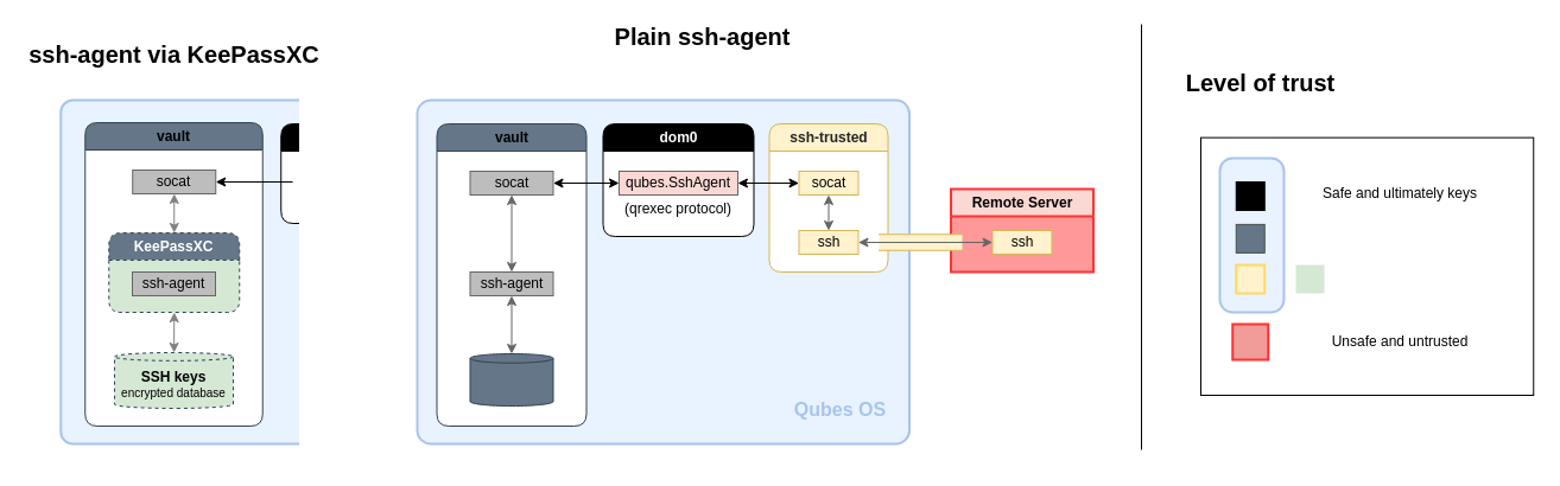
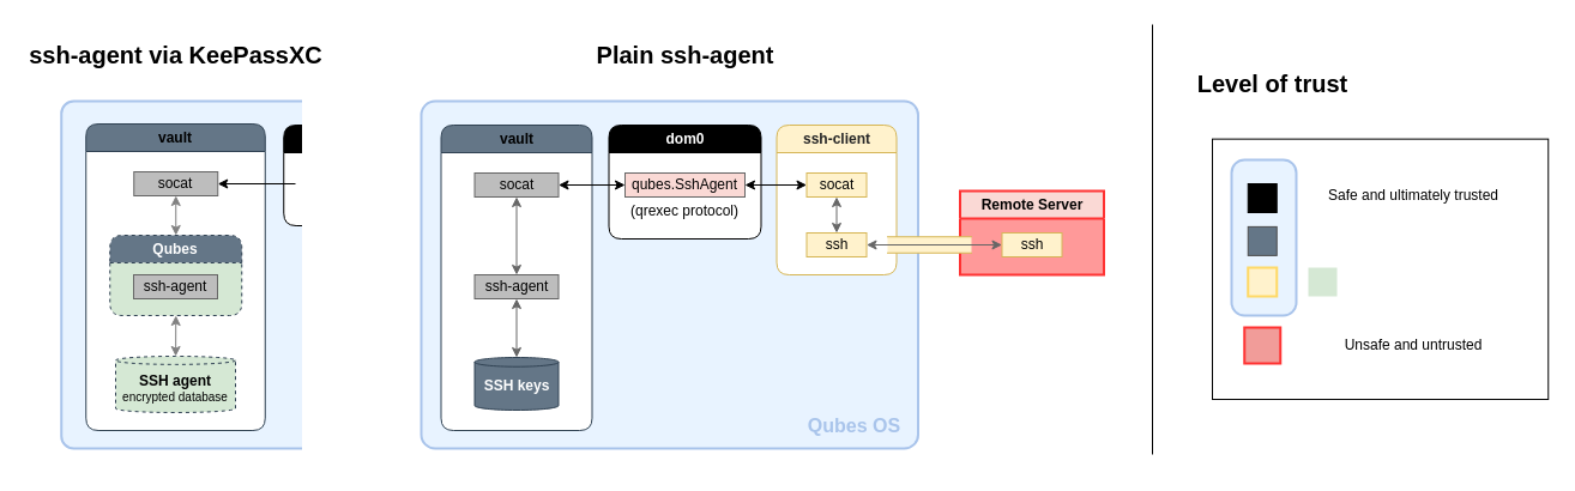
  <mxCell id="0" />
  <mxCell id="1" parent="0" />
  <mxCell id="2" value="" style="rounded=1;whiteSpace=wrap;html=1;shadow=0;glass=0;sketch=0;strokeWidth=2;arcSize=4;fillColor=#E8F3FF;strokeColor=#A9C4EB;" parent="1" vertex="1"><mxGeometry x="50.75" y="84" width="259.25" height="290" as="geometry" /></mxCell>
  <mxCell id="3" value="vault" style="swimlane;whiteSpace=wrap;html=1;rounded=1;shadow=0;glass=0;comic=0;startSize=23;swimlaneFillColor=#ffffff;fillColor=#647687;strokeColor=#314354;" parent="1" vertex="1"><mxGeometry x="71.25" y="103" width="149.5" height="256" as="geometry"><mxRectangle x="878" y="40" width="170" height="23" as="alternateBounds" /></mxGeometry></mxCell>
  <mxCell id="4" value="" style="endArrow=classic;startArrow=classic;html=1;entryX=0.5;entryY=1;entryDx=0;entryDy=0;fillColor=#f5f5f5;noLabel=1;fontColor=none;strokeColor=#808080;exitX=0.5;exitY=0;exitDx=0;exitDy=0;" parent="3" source="5" target="7" edge="1"><mxGeometry width="50" height="50" relative="1" as="geometry"><mxPoint x="74.75" y="87" as="sourcePoint" /><mxPoint x="138" y="70" as="targetPoint" /></mxGeometry></mxCell>
- <mxCell id="5" value="KeePassXC" style="swimlane;whiteSpace=wrap;html=1;rounded=1;shadow=0;glass=0;comic=0;startSize=23;swimlaneFillColor=#D5E8D4;dashed=1;fillColor=#647687;strokeWidth=1;strokeColor=#314354;fontColor=#FFFFFF;" parent="3" vertex="1"><mxGeometry x="20" y="93" width="110" height="67" as="geometry"><mxRectangle x="878" y="40" width="170" height="23" as="alternateBounds" /></mxGeometry></mxCell>
+ <mxCell id="5" value="Qubes" style="swimlane;whiteSpace=wrap;html=1;rounded=1;shadow=0;glass=0;comic=0;startSize=23;swimlaneFillColor=#D5E8D4;dashed=1;fillColor=#647687;strokeWidth=1;strokeColor=#314354;fontColor=#FFFFFF;" parent="3" vertex="1"><mxGeometry x="20" y="93" width="110" height="67" as="geometry"><mxRectangle x="878" y="40" width="170" height="23" as="alternateBounds" /></mxGeometry></mxCell>
  <mxCell id="6" value="ssh-agent" style="rounded=0;whiteSpace=wrap;html=1;glass=0;comic=0;strokeWidth=1;fillColor=#BDBDBD;strokeColor=#666666;" parent="5" vertex="1"><mxGeometry x="19.75" y="33" width="70" height="20" as="geometry" /></mxCell>
  <mxCell id="7" value="socat" style="rounded=0;whiteSpace=wrap;html=1;glass=0;comic=0;strokeWidth=1;fillColor=#BDBDBD;strokeColor=#666666;" parent="3" vertex="1"><mxGeometry x="40" y="40" width="70" height="20" as="geometry" /></mxCell>
  <mxCell id="8" value="" style="shape=cylinder3;whiteSpace=wrap;html=1;boundedLbl=1;backgroundOutline=1;size=3.429;rounded=0;glass=0;comic=0;strokeWidth=1;fillColor=#d5e8d4;noLabel=1;fontColor=none;strokeColor=#314354;dashed=1;" parent="3" vertex="1"><mxGeometry x="24.75" y="194" width="100" height="47" as="geometry" /></mxCell>
  <mxCell id="9" value="" style="endArrow=classic;startArrow=classic;html=1;fillColor=#f5f5f5;noLabel=1;fontColor=none;strokeColor=#808080;entryX=0.5;entryY=1;entryDx=0;entryDy=0;" parent="3" source="8" target="5" edge="1"><mxGeometry width="50" height="50" relative="1" as="geometry"><mxPoint x="277" y="53" as="sourcePoint" /><mxPoint x="99.75" y="176" as="targetPoint" /><Array as="points" /></mxGeometry></mxCell>
- <mxCell id="10" value="&lt;div style=&quot;font-size: 11px&quot;&gt;&lt;font size=&quot;1&quot;&gt;&lt;b&gt;&lt;font style=&quot;font-size: 12px&quot; face=&quot;Helvetica&quot;&gt;SSH keys&lt;/font&gt;&lt;/b&gt;&lt;/font&gt;&lt;/div&gt;&lt;div style=&quot;font-size: 10px&quot;&gt;&lt;font style=&quot;font-size: 10px&quot; face=&quot;Helvetica&quot;&gt;encrypted database&lt;br&gt;&lt;/font&gt;&lt;/div&gt;" style="text;html=1;strokeColor=none;fillColor=none;align=center;verticalAlign=middle;whiteSpace=wrap;rounded=0;glass=0;comic=0;" parent="3" vertex="1"><mxGeometry x="29.62" y="201" width="90.25" height="40" as="geometry" /></mxCell>
+ <mxCell id="10" value="&lt;div style=&quot;font-size: 11px&quot;&gt;&lt;font size=&quot;1&quot;&gt;&lt;b&gt;&lt;font style=&quot;font-size: 12px&quot; face=&quot;Helvetica&quot;&gt;SSH agent&lt;/font&gt;&lt;/b&gt;&lt;/font&gt;&lt;/div&gt;&lt;div style=&quot;font-size: 10px&quot;&gt;&lt;font style=&quot;font-size: 10px&quot; face=&quot;Helvetica&quot;&gt;encrypted database&lt;br&gt;&lt;/font&gt;&lt;/div&gt;" style="text;html=1;strokeColor=none;fillColor=none;align=center;verticalAlign=middle;whiteSpace=wrap;rounded=0;glass=0;comic=0;" parent="3" vertex="1"><mxGeometry x="29.62" y="201" width="90.25" height="40" as="geometry" /></mxCell>
  <mxCell id="11" value="&lt;div&gt;&lt;b&gt;&lt;font style=&quot;font-size: 20px&quot;&gt;ssh-agent via KeePassXC&lt;/font&gt;&lt;/b&gt;&lt;/div&gt;" style="text;html=1;strokeColor=none;fillColor=none;align=center;verticalAlign=middle;whiteSpace=wrap;rounded=0;" parent="1" vertex="1"><mxGeometry x="20.5" y="20" width="251" height="50" as="geometry" /></mxCell>
  <mxCell id="12" value="" style="rounded=1;whiteSpace=wrap;html=1;shadow=0;glass=0;sketch=0;strokeWidth=2;arcSize=4;fillColor=#E8F3FF;strokeColor=#A9C4EB;" parent="1" vertex="1"><mxGeometry x="351" y="84" width="414.5" height="290" as="geometry" /></mxCell>
  <mxCell id="13" value="vault" style="swimlane;whiteSpace=wrap;html=1;rounded=1;shadow=0;glass=0;comic=0;startSize=23;swimlaneFillColor=#ffffff;fillColor=#647687;strokeColor=#314354;" parent="1" vertex="1"><mxGeometry x="367.5" y="104" width="126" height="255" as="geometry" /></mxCell>
  <mxCell id="14" value="" style="swimlane;whiteSpace=wrap;html=1;rounded=1;shadow=0;glass=0;comic=0;startSize=23;swimlaneFillColor=#ffffff;fillColor=#000000;" parent="13" vertex="1"><mxGeometry x="-131.25" width="59.25" height="84" as="geometry"><mxRectangle x="337" y="40" width="120" height="23" as="alternateBounds" /></mxGeometry></mxCell>
  <mxCell id="15" value="" style="rounded=0;whiteSpace=wrap;html=1;shadow=0;glass=0;sketch=0;strokeWidth=2;strokeColor=#FFFFFF;" parent="13" vertex="1"><mxGeometry x="-115" y="-46.5" width="65" height="330" as="geometry" /></mxCell>
  <mxCell id="16" value="" style="shape=cylinder3;whiteSpace=wrap;html=1;boundedLbl=1;backgroundOutline=1;size=3.857;rounded=0;glass=0;comic=0;strokeColor=#314354;strokeWidth=1;fillColor=#647687;fontColor=#ffffff;" parent="13" vertex="1"><mxGeometry x="28" y="194" width="70" height="44" as="geometry" /></mxCell>
  <mxCell id="17" value="socat" style="rounded=0;whiteSpace=wrap;html=1;glass=0;comic=0;strokeWidth=1;fillColor=#BDBDBD;strokeColor=#666666;" parent="13" vertex="1"><mxGeometry x="28" y="40" width="70" height="20" as="geometry" /></mxCell>
  <mxCell id="18" value="ssh-agent" style="rounded=0;whiteSpace=wrap;html=1;glass=0;comic=0;strokeWidth=1;fillColor=#BDBDBD;strokeColor=#666666;" parent="13" vertex="1"><mxGeometry x="28" y="125" width="70" height="20" as="geometry" /></mxCell>
  <mxCell id="19" value="" style="endArrow=classic;startArrow=classic;html=1;entryX=0.5;entryY=1;entryDx=0;entryDy=0;strokeColor=#666666;" parent="13" source="16" target="18" edge="1"><mxGeometry width="50" height="50" relative="1" as="geometry"><mxPoint x="70" y="220" as="sourcePoint" /><mxPoint x="120" y="170" as="targetPoint" /></mxGeometry></mxCell>
+ <mxCell id="20" value="&lt;div&gt;&lt;b&gt;SSH keys&lt;/b&gt;&lt;/div&gt;" style="text;html=1;strokeColor=none;fillColor=none;align=center;verticalAlign=middle;whiteSpace=wrap;rounded=0;glass=0;comic=0;fontColor=#FFFFFF;" parent="13" vertex="1"><mxGeometry x="28" y="208" width="70" height="20" as="geometry" /></mxCell>
  <mxCell id="21" value="" style="endArrow=classic;startArrow=classic;html=1;strokeColor=#666666;exitX=0.5;exitY=0;exitDx=0;exitDy=0;" parent="13" source="18" edge="1"><mxGeometry width="50" height="50" relative="1" as="geometry"><mxPoint x="-32.5" y="150" as="sourcePoint" /><mxPoint x="63" y="60" as="targetPoint" /></mxGeometry></mxCell>
- <mxCell id="22" value="&lt;font color=&quot;#262626&quot;&gt;ssh-trusted&lt;/font&gt;" style="swimlane;whiteSpace=wrap;html=1;rounded=1;shadow=0;glass=0;comic=0;strokeColor=#d6b656;fillColor=#fff2cc;startSize=23;swimlaneFillColor=#ffffff;" parent="1" vertex="1"><mxGeometry x="647.5" y="104" width="100" height="125" as="geometry"><mxRectangle x="337" y="40" width="120" height="23" as="alternateBounds" /></mxGeometry></mxCell>
+ <mxCell id="22" value="&lt;font color=&quot;#262626&quot;&gt;ssh-client&lt;/font&gt;" style="swimlane;whiteSpace=wrap;html=1;rounded=1;shadow=0;glass=0;comic=0;strokeColor=#d6b656;fillColor=#fff2cc;startSize=23;swimlaneFillColor=#ffffff;" parent="1" vertex="1"><mxGeometry x="647.5" y="104" width="100" height="125" as="geometry"><mxRectangle x="337" y="40" width="120" height="23" as="alternateBounds" /></mxGeometry></mxCell>
  <mxCell id="23" value="socat" style="rounded=0;whiteSpace=wrap;html=1;glass=0;comic=0;strokeWidth=1;fillColor=#fff2cc;strokeColor=#d6b656;" parent="22" vertex="1"><mxGeometry x="25" y="40" width="50" height="20" as="geometry" /></mxCell>
  <mxCell id="24" value="ssh" style="rounded=0;whiteSpace=wrap;html=1;glass=0;comic=0;strokeWidth=1;fillColor=#fff2cc;strokeColor=#d6b656;" parent="22" vertex="1"><mxGeometry x="25" y="90" width="50" height="20" as="geometry" /></mxCell>
  <mxCell id="25" value="" style="endArrow=classic;startArrow=classic;html=1;strokeColor=#666666;entryX=0.5;entryY=1;entryDx=0;entryDy=0;exitX=0.5;exitY=0;exitDx=0;exitDy=0;" parent="22" source="24" target="23" edge="1"><mxGeometry width="50" height="50" relative="1" as="geometry"><mxPoint x="74" y="90" as="sourcePoint" /><mxPoint x="74.06" y="60.3" as="targetPoint" /></mxGeometry></mxCell>
- <mxCell id="26" value="&lt;div style=&quot;font-size: 20px&quot;&gt;&lt;b&gt;&lt;font style=&quot;font-size: 20px&quot;&gt;Plain ssh-agent&lt;/font&gt;&lt;/b&gt;&lt;/div&gt;" style="text;html=1;strokeColor=none;fillColor=none;align=center;verticalAlign=middle;whiteSpace=wrap;rounded=0;" parent="1" vertex="1"><mxGeometry x="475.5" y="10" width="231" height="40" as="geometry" /></mxCell>
+ <mxCell id="26" value="&lt;div style=&quot;font-size: 20px&quot;&gt;&lt;b&gt;&lt;font style=&quot;font-size: 20px&quot;&gt;Plain ssh-agent&lt;/font&gt;&lt;/b&gt;&lt;/div&gt;" style="text;html=1;strokeColor=none;fillColor=none;align=center;verticalAlign=middle;whiteSpace=wrap;rounded=0;" parent="1" vertex="1"><mxGeometry x="455.5" y="25" width="231" height="40" as="geometry" /></mxCell>
  <mxCell id="27" value="Remote Server" style="swimlane;whiteSpace=wrap;html=1;rounded=0;shadow=0;glass=0;comic=0;startSize=23;swimlaneFillColor=#FF9999;sketch=0;arcSize=18;swimlaneLine=1;strokeWidth=2;fillColor=#fad9d5;strokeColor=#FF3333;" parent="1" vertex="1"><mxGeometry x="800.5" y="159" width="120" height="70" as="geometry"><mxRectangle x="337" y="40" width="120" height="23" as="alternateBounds" /></mxGeometry></mxCell>
  <mxCell id="28" value="ssh" style="rounded=0;whiteSpace=wrap;html=1;glass=0;comic=0;strokeWidth=1;fillColor=#fff2cc;strokeColor=#d6b656;" parent="27" vertex="1"><mxGeometry x="35" y="35" width="50" height="20" as="geometry" /></mxCell>
  <mxCell id="29" value="&lt;div&gt;&lt;font color=&quot;#FFFFFF&quot;&gt;dom0&lt;/font&gt;&lt;/div&gt;" style="swimlane;whiteSpace=wrap;html=1;rounded=1;shadow=0;glass=0;comic=0;startSize=23;swimlaneFillColor=#ffffff;fillColor=#000000;" parent="1" vertex="1"><mxGeometry x="507.5" y="104" width="127" height="95" as="geometry"><mxRectangle x="337" y="40" width="120" height="23" as="alternateBounds" /></mxGeometry></mxCell>
  <mxCell id="30" value="qubes.SshAgent" style="rounded=0;whiteSpace=wrap;html=1;glass=0;comic=0;strokeWidth=1;fillColor=#fad9d5;strokeColor=#666666;" parent="29" vertex="1"><mxGeometry x="13.5" y="40" width="100" height="20" as="geometry" /></mxCell>
  <mxCell id="31" value="&lt;div&gt;&lt;font style=&quot;font-size: 12px&quot;&gt;(qrexec protocol)&lt;/font&gt;&lt;/div&gt;" style="text;html=1;strokeColor=none;fillColor=none;align=center;verticalAlign=middle;whiteSpace=wrap;rounded=0;glass=0;comic=0;" parent="29" vertex="1"><mxGeometry x="12.75" y="62" width="101.5" height="20" as="geometry" /></mxCell>
  <mxCell id="32" value="" style="endArrow=classic;startArrow=classic;html=1;entryX=0;entryY=0.5;entryDx=0;entryDy=0;exitX=1;exitY=0.5;exitDx=0;exitDy=0;" parent="1" source="17" target="30" edge="1"><mxGeometry width="50" height="50" relative="1" as="geometry"><mxPoint x="465.5" y="144" as="sourcePoint" /><mxPoint x="631" y="154" as="targetPoint" /></mxGeometry></mxCell>
  <mxCell id="33" value="" style="endArrow=classic;startArrow=classic;html=1;entryX=0;entryY=0.5;entryDx=0;entryDy=0;exitX=1;exitY=0.5;exitDx=0;exitDy=0;" parent="1" source="30" target="23" edge="1"><mxGeometry width="50" height="50" relative="1" as="geometry"><mxPoint x="475.5" y="154" as="sourcePoint" /><mxPoint x="531" y="154" as="targetPoint" /></mxGeometry></mxCell>
  <mxCell id="34" value="" style="shape=partialRectangle;whiteSpace=wrap;html=1;left=0;right=0;fillColor=#fff2cc;rounded=1;shadow=0;glass=0;sketch=0;strokeColor=#d6b656;" parent="1" vertex="1"><mxGeometry x="740" y="197.25" width="70" height="13.5" as="geometry" /></mxCell>
  <mxCell id="35" value="" style="endArrow=classic;startArrow=classic;html=1;strokeColor=#666666;entryX=1;entryY=0.5;entryDx=0;entryDy=0;exitX=0;exitY=0.5;exitDx=0;exitDy=0;" parent="1" source="28" target="24" edge="1"><mxGeometry width="50" height="50" relative="1" as="geometry"><mxPoint x="707.5" y="204" as="sourcePoint" /><mxPoint x="707.5" y="174" as="targetPoint" /></mxGeometry></mxCell>
  <mxCell id="36" value="" style="endArrow=classic;startArrow=none;html=1;startFill=0;entryX=1;entryY=0.5;entryDx=0;entryDy=0;" parent="1" target="7" edge="1"><mxGeometry width="50" height="50" relative="1" as="geometry"><mxPoint x="246" y="153" as="sourcePoint" /><mxPoint x="69.25" y="172.5" as="targetPoint" /></mxGeometry></mxCell>
  <mxCell id="37" value="" style="endArrow=none;html=1;strokeWidth=1;" parent="1" edge="1"><mxGeometry width="50" height="50" relative="1" as="geometry"><mxPoint x="961" y="379" as="sourcePoint" /><mxPoint x="961" y="20" as="targetPoint" /></mxGeometry></mxCell>
- <mxCell id="38" value="&lt;b style=&quot;font-size: 16px;&quot;&gt;&lt;font style=&quot;font-size: 16px;&quot;&gt;Qubes OS&lt;/font&gt;&lt;/b&gt;" style="text;html=1;strokeColor=none;fillColor=none;align=center;verticalAlign=middle;whiteSpace=wrap;rounded=0;dashed=1;fontSize=16;fontColor=#A9C4EB;" parent="1" vertex="1"><mxGeometry x="666" y="336" width="83" height="18" as="geometry" /></mxCell>
+ <mxCell id="38" value="&lt;b style=&quot;font-size: 16px;&quot;&gt;&lt;font style=&quot;font-size: 16px;&quot;&gt;Qubes OS&lt;/font&gt;&lt;/b&gt;" style="text;html=1;strokeColor=none;fillColor=none;align=center;verticalAlign=middle;whiteSpace=wrap;rounded=0;dashed=1;fontSize=16;fontColor=#A9C4EB;" parent="1" vertex="1"><mxGeometry x="671" y="346" width="83" height="18" as="geometry" /></mxCell>
  <mxCell id="39" value="" style="rounded=0;whiteSpace=wrap;html=1;" vertex="1" parent="1"><mxGeometry x="1011" y="115.63" width="280.25" height="217.37" as="geometry" /></mxCell>
  <mxCell id="40" value="" style="rounded=1;whiteSpace=wrap;html=1;shadow=0;glass=0;sketch=0;strokeWidth=2;arcSize=20;fillColor=#E8F3FF;strokeColor=#A9C4EB;" vertex="1" parent="1"><mxGeometry x="1027" y="133" width="54" height="130" as="geometry" /></mxCell>
  <mxCell id="41" value="" style="whiteSpace=wrap;html=1;aspect=fixed;rounded=0;fontColor=#ffffff;fillColor=#000000;" vertex="1" parent="1"><mxGeometry x="1040.75" y="153" width="24" height="24" as="geometry" /></mxCell>
  <mxCell id="42" value="" style="whiteSpace=wrap;html=1;aspect=fixed;rounded=0;fillColor=#647687;fontColor=#ffffff;strokeColor=#4D4D4D;" vertex="1" parent="1"><mxGeometry x="1040.75" y="188.88" width="24" height="24" as="geometry" /></mxCell>
  <mxCell id="43" value="" style="whiteSpace=wrap;html=1;aspect=fixed;rounded=0;fillColor=#fff2cc;strokeColor=#FFD966;strokeWidth=2;" vertex="1" parent="1"><mxGeometry x="1040.75" y="223" width="24" height="24" as="geometry" /></mxCell>
  <mxCell id="44" value="" style="whiteSpace=wrap;html=1;aspect=fixed;rounded=0;fillColor=#F19C99;strokeColor=#FF3333;strokeWidth=2;" vertex="1" parent="1"><mxGeometry x="1037.75" y="273" width="30" height="30" as="geometry" /></mxCell>
- <mxCell id="45" value="Safe and ultimately keys" style="text;html=1;strokeColor=none;fillColor=none;align=center;verticalAlign=middle;whiteSpace=wrap;rounded=0;" vertex="1" parent="1"><mxGeometry x="1081" y="153" width="196.25" height="20" as="geometry" /></mxCell>
+ <mxCell id="45" value="Safe and ultimately trusted" style="text;html=1;strokeColor=none;fillColor=none;align=center;verticalAlign=middle;whiteSpace=wrap;rounded=0;" vertex="1" parent="1"><mxGeometry x="1081" y="153" width="196.25" height="20" as="geometry" /></mxCell>
  <mxCell id="46" value="" style="whiteSpace=wrap;html=1;aspect=fixed;rounded=0;fillColor=#d5e8d4;strokeColor=none;" vertex="1" parent="1"><mxGeometry x="1091" y="223" width="24" height="24" as="geometry" /></mxCell>
  <mxCell id="47" value="&lt;div style=&quot;font-size: 20px&quot;&gt;&lt;b&gt;&lt;font style=&quot;font-size: 20px&quot;&gt;Level of trust&lt;/font&gt;&lt;/b&gt;&lt;/div&gt;" style="text;html=1;strokeColor=none;fillColor=none;align=center;verticalAlign=middle;whiteSpace=wrap;rounded=0;" vertex="1" parent="1"><mxGeometry x="945.63" y="49" width="231" height="40" as="geometry" /></mxCell>
  <mxCell id="48" value="Unsafe and untrusted" style="text;html=1;strokeColor=none;fillColor=none;align=center;verticalAlign=middle;whiteSpace=wrap;rounded=0;" vertex="1" parent="1"><mxGeometry x="1081" y="278" width="196.25" height="20" as="geometry" /></mxCell>
